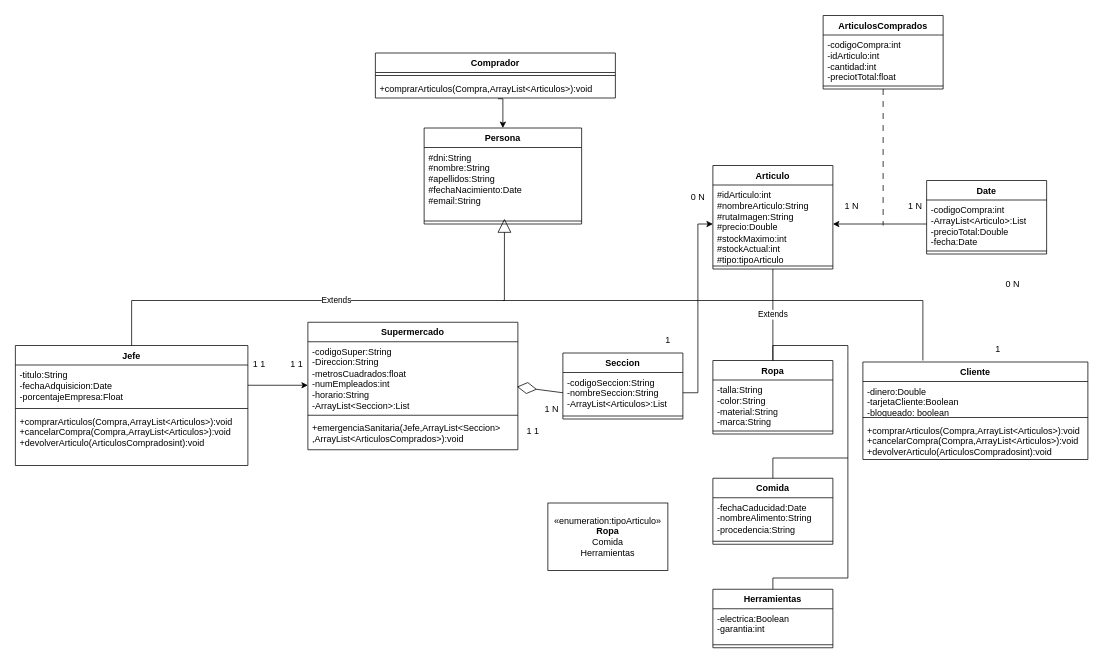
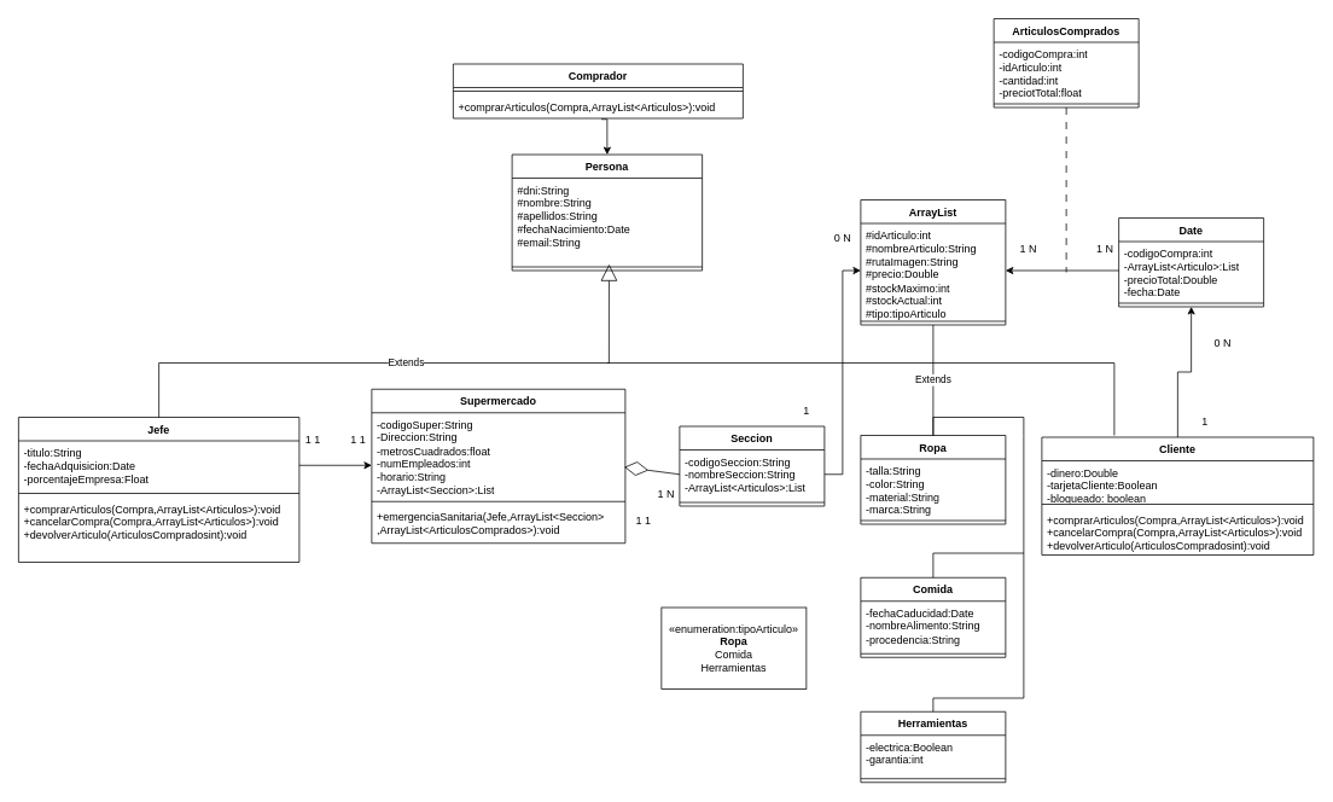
  <mxCell id="0" />
  <mxCell id="1" parent="0" />
  <mxCell id="2" value="Jefe" style="swimlane;fontStyle=1;align=center;verticalAlign=top;childLayout=stackLayout;horizontal=1;startSize=26;horizontalStack=0;resizeParent=1;resizeParentMax=0;resizeLast=0;collapsible=1;marginBottom=0;whiteSpace=wrap;html=1;" vertex="1" parent="1"><mxGeometry x="20" y="460" width="310" height="160" as="geometry" /></mxCell>
  <mxCell id="3" value="-titulo:String&lt;br&gt;-fechaAdquisicion:Date&lt;br&gt;-porcentajeEmpresa:Float" style="text;strokeColor=none;fillColor=none;align=left;verticalAlign=top;spacingLeft=4;spacingRight=4;overflow=hidden;rotatable=0;points=[[0,0.5],[1,0.5]];portConstraint=eastwest;whiteSpace=wrap;html=1;" vertex="1" parent="2"><mxGeometry y="26" width="310" height="54" as="geometry" /></mxCell>
  <mxCell id="4" value="" style="line;strokeWidth=1;fillColor=none;align=left;verticalAlign=middle;spacingTop=-1;spacingLeft=3;spacingRight=3;rotatable=0;labelPosition=right;points=[];portConstraint=eastwest;strokeColor=inherit;" vertex="1" parent="2"><mxGeometry y="80" width="310" height="8" as="geometry" /></mxCell>
  <mxCell id="5" value="+comprarArticulos(Compra,ArrayList&amp;lt;Articulos&amp;gt;):void&lt;br style=&quot;border-color: var(--border-color);&quot;&gt;+cancelarCompra(Compra,ArrayList&amp;lt;Articulos&amp;gt;):void&lt;br style=&quot;border-color: var(--border-color);&quot;&gt;+devolverArticulo(ArticulosCompradosint):void" style="text;strokeColor=none;fillColor=none;align=left;verticalAlign=top;spacingLeft=4;spacingRight=4;overflow=hidden;rotatable=0;points=[[0,0.5],[1,0.5]];portConstraint=eastwest;whiteSpace=wrap;html=1;" vertex="1" parent="2"><mxGeometry y="88" width="310" height="72" as="geometry" /></mxCell>
+ <mxCell id="6" style="edgeStyle=orthogonalEdgeStyle;rounded=0;orthogonalLoop=1;jettySize=auto;html=1;exitX=0.5;exitY=0;exitDx=0;exitDy=0;entryX=0.5;entryY=1;entryDx=0;entryDy=0;" edge="1" parent="1" source="7" target="42"><mxGeometry relative="1" as="geometry"><mxPoint x="1299.48" y="363.948" as="targetPoint" /></mxGeometry></mxCell>
  <mxCell id="7" value="Cliente" style="swimlane;fontStyle=1;align=center;verticalAlign=top;childLayout=stackLayout;horizontal=1;startSize=26;horizontalStack=0;resizeParent=1;resizeParentMax=0;resizeLast=0;collapsible=1;marginBottom=0;whiteSpace=wrap;html=1;" vertex="1" parent="1"><mxGeometry x="1150" y="482" width="300" height="130" as="geometry" /></mxCell>
  <mxCell id="8" value="-dinero:Double&lt;br&gt;-tarjetaCliente:Boolean&lt;br&gt;-bloqueado: boolean" style="text;strokeColor=none;fillColor=none;align=left;verticalAlign=top;spacingLeft=4;spacingRight=4;overflow=hidden;rotatable=0;points=[[0,0.5],[1,0.5]];portConstraint=eastwest;whiteSpace=wrap;html=1;" vertex="1" parent="7"><mxGeometry y="26" width="300" height="44" as="geometry" /></mxCell>
  <mxCell id="9" value="" style="line;strokeWidth=1;fillColor=none;align=left;verticalAlign=middle;spacingTop=-1;spacingLeft=3;spacingRight=3;rotatable=0;labelPosition=right;points=[];portConstraint=eastwest;strokeColor=inherit;" vertex="1" parent="7"><mxGeometry y="70" width="300" height="8" as="geometry" /></mxCell>
  <mxCell id="10" value="+comprarArticulos(Compra,ArrayList&amp;lt;Articulos&amp;gt;):void&lt;br&gt;+cancelarCompra(Compra,ArrayList&amp;lt;Articulos&amp;gt;):void&lt;br&gt;+devolverArticulo(ArticulosCompradosint):void" style="text;strokeColor=none;fillColor=none;align=left;verticalAlign=top;spacingLeft=4;spacingRight=4;overflow=hidden;rotatable=0;points=[[0,0.5],[1,0.5]];portConstraint=eastwest;whiteSpace=wrap;html=1;" vertex="1" parent="7"><mxGeometry y="78" width="300" height="52" as="geometry" /></mxCell>
  <mxCell id="11" value="Seccion" style="swimlane;fontStyle=1;align=center;verticalAlign=top;childLayout=stackLayout;horizontal=1;startSize=26;horizontalStack=0;resizeParent=1;resizeParentMax=0;resizeLast=0;collapsible=1;marginBottom=0;whiteSpace=wrap;html=1;" vertex="1" parent="1"><mxGeometry x="750" y="470" width="160" height="88" as="geometry" /></mxCell>
  <mxCell id="12" value="-codigoSeccion:String&lt;br&gt;-nombreSeccion:String&lt;br&gt;-ArrayList&amp;lt;Articulos&amp;gt;:List" style="text;strokeColor=none;fillColor=none;align=left;verticalAlign=top;spacingLeft=4;spacingRight=4;overflow=hidden;rotatable=0;points=[[0,0.5],[1,0.5]];portConstraint=eastwest;whiteSpace=wrap;html=1;" vertex="1" parent="11"><mxGeometry y="26" width="160" height="54" as="geometry" /></mxCell>
  <mxCell id="13" value="" style="line;strokeWidth=1;fillColor=none;align=left;verticalAlign=middle;spacingTop=-1;spacingLeft=3;spacingRight=3;rotatable=0;labelPosition=right;points=[];portConstraint=eastwest;strokeColor=inherit;" vertex="1" parent="11"><mxGeometry y="80" width="160" height="8" as="geometry" /></mxCell>
- <mxCell id="14" value="Articulo" style="swimlane;fontStyle=1;align=center;verticalAlign=top;childLayout=stackLayout;horizontal=1;startSize=26;horizontalStack=0;resizeParent=1;resizeParentMax=0;resizeLast=0;collapsible=1;marginBottom=0;whiteSpace=wrap;html=1;" vertex="1" parent="1"><mxGeometry x="950" y="220" width="160" height="138" as="geometry" /></mxCell>
+ <mxCell id="14" value="ArrayList" style="swimlane;fontStyle=1;align=center;verticalAlign=top;childLayout=stackLayout;horizontal=1;startSize=26;horizontalStack=0;resizeParent=1;resizeParentMax=0;resizeLast=0;collapsible=1;marginBottom=0;whiteSpace=wrap;html=1;" vertex="1" parent="1"><mxGeometry x="950" y="220" width="160" height="138" as="geometry" /></mxCell>
  <mxCell id="15" value="#idArticulo:int&lt;br&gt;#nombreArticulo:String&lt;br&gt;#rutaImagen:String&lt;br&gt;#precio:Double&lt;br&gt;#stockMaximo:int&lt;br&gt;#stockActual:int&lt;br&gt;#tipo:tipoArticulo" style="text;strokeColor=none;fillColor=none;align=left;verticalAlign=top;spacingLeft=4;spacingRight=4;overflow=hidden;rotatable=0;points=[[0,0.5],[1,0.5]];portConstraint=eastwest;whiteSpace=wrap;html=1;" vertex="1" parent="14"><mxGeometry y="26" width="160" height="104" as="geometry" /></mxCell>
  <mxCell id="16" value="" style="line;strokeWidth=1;fillColor=none;align=left;verticalAlign=middle;spacingTop=-1;spacingLeft=3;spacingRight=3;rotatable=0;labelPosition=right;points=[];portConstraint=eastwest;strokeColor=inherit;" vertex="1" parent="14"><mxGeometry y="130" width="160" height="8" as="geometry" /></mxCell>
  <mxCell id="17" value="Ropa" style="swimlane;fontStyle=1;align=center;verticalAlign=top;childLayout=stackLayout;horizontal=1;startSize=26;horizontalStack=0;resizeParent=1;resizeParentMax=0;resizeLast=0;collapsible=1;marginBottom=0;whiteSpace=wrap;html=1;" vertex="1" parent="1"><mxGeometry x="950" y="480" width="160" height="98" as="geometry" /></mxCell>
  <mxCell id="18" value="-talla:String&lt;br&gt;-color:String&lt;br&gt;-material:String&lt;br&gt;-marca:String" style="text;strokeColor=none;fillColor=none;align=left;verticalAlign=top;spacingLeft=4;spacingRight=4;overflow=hidden;rotatable=0;points=[[0,0.5],[1,0.5]];portConstraint=eastwest;whiteSpace=wrap;html=1;" vertex="1" parent="17"><mxGeometry y="26" width="160" height="64" as="geometry" /></mxCell>
  <mxCell id="19" value="" style="line;strokeWidth=1;fillColor=none;align=left;verticalAlign=middle;spacingTop=-1;spacingLeft=3;spacingRight=3;rotatable=0;labelPosition=right;points=[];portConstraint=eastwest;strokeColor=inherit;" vertex="1" parent="17"><mxGeometry y="90" width="160" height="8" as="geometry" /></mxCell>
  <mxCell id="20" value="" style="endArrow=none;html=1;rounded=0;exitX=0.5;exitY=0.026;exitDx=0;exitDy=0;exitPerimeter=0;" edge="1" parent="17" source="21"><mxGeometry width="50" height="50" relative="1" as="geometry"><mxPoint x="80" y="148" as="sourcePoint" /><mxPoint x="80" as="targetPoint" /><Array as="points"><mxPoint x="80" y="130" /><mxPoint x="180" y="130" /><mxPoint x="180" /><mxPoint x="180" y="-20" /><mxPoint x="80" y="-20" /></Array></mxGeometry></mxCell>
  <mxCell id="21" value="Comida" style="swimlane;fontStyle=1;align=center;verticalAlign=top;childLayout=stackLayout;horizontal=1;startSize=26;horizontalStack=0;resizeParent=1;resizeParentMax=0;resizeLast=0;collapsible=1;marginBottom=0;whiteSpace=wrap;html=1;" vertex="1" parent="1"><mxGeometry x="950" y="637" width="160" height="88" as="geometry" /></mxCell>
  <mxCell id="22" value="-fechaCaducidad:Date&lt;br&gt;-nombreAlimento:String&lt;br&gt;-procedencia:String" style="text;strokeColor=none;fillColor=none;align=left;verticalAlign=top;spacingLeft=4;spacingRight=4;overflow=hidden;rotatable=0;points=[[0,0.5],[1,0.5]];portConstraint=eastwest;whiteSpace=wrap;html=1;" vertex="1" parent="21"><mxGeometry y="26" width="160" height="54" as="geometry" /></mxCell>
  <mxCell id="23" value="" style="line;strokeWidth=1;fillColor=none;align=left;verticalAlign=middle;spacingTop=-1;spacingLeft=3;spacingRight=3;rotatable=0;labelPosition=right;points=[];portConstraint=eastwest;strokeColor=inherit;" vertex="1" parent="21"><mxGeometry y="80" width="160" height="8" as="geometry" /></mxCell>
  <mxCell id="24" value="" style="endArrow=none;html=1;rounded=0;" edge="1" parent="21"><mxGeometry width="50" height="50" relative="1" as="geometry"><mxPoint x="80" y="148" as="sourcePoint" /><mxPoint x="180" y="-27" as="targetPoint" /><Array as="points"><mxPoint x="80" y="133" /><mxPoint x="180" y="133" /></Array></mxGeometry></mxCell>
  <mxCell id="25" value="Herramientas" style="swimlane;fontStyle=1;align=center;verticalAlign=top;childLayout=stackLayout;horizontal=1;startSize=26;horizontalStack=0;resizeParent=1;resizeParentMax=0;resizeLast=0;collapsible=1;marginBottom=0;whiteSpace=wrap;html=1;" vertex="1" parent="1"><mxGeometry x="950" y="785" width="160" height="78" as="geometry" /></mxCell>
  <mxCell id="26" value="-electrica:Boolean&lt;br&gt;-garantia:int" style="text;strokeColor=none;fillColor=none;align=left;verticalAlign=top;spacingLeft=4;spacingRight=4;overflow=hidden;rotatable=0;points=[[0,0.5],[1,0.5]];portConstraint=eastwest;whiteSpace=wrap;html=1;" vertex="1" parent="25"><mxGeometry y="26" width="160" height="44" as="geometry" /></mxCell>
  <mxCell id="27" value="" style="line;strokeWidth=1;fillColor=none;align=left;verticalAlign=middle;spacingTop=-1;spacingLeft=3;spacingRight=3;rotatable=0;labelPosition=right;points=[];portConstraint=eastwest;strokeColor=inherit;" vertex="1" parent="25"><mxGeometry y="70" width="160" height="8" as="geometry" /></mxCell>
  <mxCell id="28" value="Extends" style="endArrow=block;endSize=16;endFill=0;html=1;rounded=0;exitX=0.5;exitY=0;exitDx=0;exitDy=0;entryX=0.51;entryY=0.125;entryDx=0;entryDy=0;entryPerimeter=0;" edge="1" parent="1" source="2" target="59"><mxGeometry width="160" relative="1" as="geometry"><mxPoint x="350" y="479" as="sourcePoint" /><mxPoint x="672.1" y="324" as="targetPoint" /><Array as="points"><mxPoint x="175" y="400" /><mxPoint x="672" y="400" /></Array></mxGeometry></mxCell>
  <mxCell id="29" value="" style="endArrow=none;html=1;rounded=0;" edge="1" parent="1"><mxGeometry width="50" height="50" relative="1" as="geometry"><mxPoint x="670" y="400" as="sourcePoint" /><mxPoint x="1230" y="480" as="targetPoint" /><Array as="points"><mxPoint x="1230" y="400" /></Array></mxGeometry></mxCell>
  <mxCell id="30" value="" style="edgeStyle=orthogonalEdgeStyle;rounded=0;orthogonalLoop=1;jettySize=auto;html=1;" edge="1" parent="1" source="3"><mxGeometry relative="1" as="geometry"><mxPoint x="410" y="513" as="targetPoint" /></mxGeometry></mxCell>
  <mxCell id="31" value="1 1" style="text;html=1;align=center;verticalAlign=middle;resizable=0;points=[];autosize=1;strokeColor=none;fillColor=none;" vertex="1" parent="1"><mxGeometry x="325" y="470" width="40" height="30" as="geometry" /></mxCell>
  <mxCell id="32" value="1 1" style="text;html=1;align=center;verticalAlign=middle;resizable=0;points=[];autosize=1;strokeColor=none;fillColor=none;" vertex="1" parent="1"><mxGeometry x="375" y="470" width="40" height="30" as="geometry" /></mxCell>
  <mxCell id="33" value="" style="endArrow=diamondThin;endFill=0;endSize=24;html=1;rounded=0;entryX=0.996;entryY=0.638;entryDx=0;entryDy=0;exitX=0;exitY=0.5;exitDx=0;exitDy=0;entryPerimeter=0;" edge="1" parent="1" source="12" target="61"><mxGeometry width="160" relative="1" as="geometry"><mxPoint x="590" y="560" as="sourcePoint" /><mxPoint x="680" y="523" as="targetPoint" /><Array as="points" /></mxGeometry></mxCell>
  <mxCell id="34" value="1 1" style="text;html=1;align=center;verticalAlign=middle;resizable=0;points=[];autosize=1;strokeColor=none;fillColor=none;" vertex="1" parent="1"><mxGeometry x="690" y="560" width="40" height="30" as="geometry" /></mxCell>
  <mxCell id="35" value="1 N" style="text;html=1;align=center;verticalAlign=middle;resizable=0;points=[];autosize=1;strokeColor=none;fillColor=none;" vertex="1" parent="1"><mxGeometry x="715" y="530" width="40" height="30" as="geometry" /></mxCell>
  <mxCell id="36" value="Extends" style="endArrow=none;endSize=16;endFill=0;html=1;rounded=0;entryX=0.5;entryY=1;entryDx=0;entryDy=0;exitX=0.5;exitY=0;exitDx=0;exitDy=0;" edge="1" parent="1" source="17" target="14"><mxGeometry width="160" relative="1" as="geometry"><mxPoint x="990" y="460" as="sourcePoint" /><mxPoint x="1029.04" y="388.004" as="targetPoint" /></mxGeometry></mxCell>
  <mxCell id="37" style="edgeStyle=orthogonalEdgeStyle;rounded=0;orthogonalLoop=1;jettySize=auto;html=1;exitX=1;exitY=0.5;exitDx=0;exitDy=0;entryX=0;entryY=0.5;entryDx=0;entryDy=0;" edge="1" parent="1" source="12" target="15"><mxGeometry relative="1" as="geometry" /></mxCell>
  <mxCell id="38" value="1" style="text;html=1;align=center;verticalAlign=middle;resizable=0;points=[];autosize=1;strokeColor=none;fillColor=none;" vertex="1" parent="1"><mxGeometry x="875" y="438" width="30" height="30" as="geometry" /></mxCell>
  <mxCell id="39" value="0 N" style="text;html=1;align=center;verticalAlign=middle;resizable=0;points=[];autosize=1;strokeColor=none;fillColor=none;" vertex="1" parent="1"><mxGeometry x="910" y="248" width="40" height="30" as="geometry" /></mxCell>
  <mxCell id="40" value="1" style="text;html=1;align=center;verticalAlign=middle;resizable=0;points=[];autosize=1;strokeColor=none;fillColor=none;" vertex="1" parent="1"><mxGeometry x="1315" y="450" width="30" height="30" as="geometry" /></mxCell>
  <mxCell id="41" value="1 N" style="text;html=1;align=center;verticalAlign=middle;resizable=0;points=[];autosize=1;strokeColor=none;fillColor=none;" vertex="1" parent="1"><mxGeometry x="1115" y="260" width="40" height="30" as="geometry" /></mxCell>
  <mxCell id="42" value="Date" style="swimlane;fontStyle=1;align=center;verticalAlign=top;childLayout=stackLayout;horizontal=1;startSize=26;horizontalStack=0;resizeParent=1;resizeParentMax=0;resizeLast=0;collapsible=1;marginBottom=0;whiteSpace=wrap;html=1;" vertex="1" parent="1"><mxGeometry x="1235" y="240" width="160" height="98" as="geometry" /></mxCell>
  <mxCell id="43" value="-codigoCompra:int&lt;br&gt;-ArrayList&amp;lt;Articulo&amp;gt;:List&lt;br&gt;-precioTotal:Double&lt;br&gt;-fecha:Date" style="text;strokeColor=none;fillColor=none;align=left;verticalAlign=top;spacingLeft=4;spacingRight=4;overflow=hidden;rotatable=0;points=[[0,0.5],[1,0.5]];portConstraint=eastwest;whiteSpace=wrap;html=1;" vertex="1" parent="42"><mxGeometry y="26" width="160" height="64" as="geometry" /></mxCell>
  <mxCell id="44" value="" style="line;strokeWidth=1;fillColor=none;align=left;verticalAlign=middle;spacingTop=-1;spacingLeft=3;spacingRight=3;rotatable=0;labelPosition=right;points=[];portConstraint=eastwest;strokeColor=inherit;" vertex="1" parent="42"><mxGeometry y="90" width="160" height="8" as="geometry" /></mxCell>
  <mxCell id="45" style="edgeStyle=orthogonalEdgeStyle;rounded=0;orthogonalLoop=1;jettySize=auto;html=1;exitX=0.511;exitY=1.038;exitDx=0;exitDy=0;entryX=0.5;entryY=0;entryDx=0;entryDy=0;exitPerimeter=0;" edge="1" parent="1" source="48"><mxGeometry relative="1" as="geometry"><mxPoint x="670" y="170" as="targetPoint" /></mxGeometry></mxCell>
  <mxCell id="46" value="Comprador" style="swimlane;fontStyle=1;align=center;verticalAlign=top;childLayout=stackLayout;horizontal=1;startSize=26;horizontalStack=0;resizeParent=1;resizeParentMax=0;resizeLast=0;collapsible=1;marginBottom=0;whiteSpace=wrap;html=1;" vertex="1" parent="1"><mxGeometry x="500" y="70" width="320" height="60" as="geometry" /></mxCell>
  <mxCell id="47" value="" style="line;strokeWidth=1;fillColor=none;align=left;verticalAlign=middle;spacingTop=-1;spacingLeft=3;spacingRight=3;rotatable=0;labelPosition=right;points=[];portConstraint=eastwest;strokeColor=inherit;" vertex="1" parent="46"><mxGeometry y="26" width="320" height="8" as="geometry" /></mxCell>
  <mxCell id="48" value="+comprarArticulos(Compra,ArrayList&amp;lt;Articulos&amp;gt;):void" style="text;strokeColor=none;fillColor=none;align=left;verticalAlign=top;spacingLeft=4;spacingRight=4;overflow=hidden;rotatable=0;points=[[0,0.5],[1,0.5]];portConstraint=eastwest;whiteSpace=wrap;html=1;" vertex="1" parent="46"><mxGeometry y="34" width="320" height="26" as="geometry" /></mxCell>
  <mxCell id="49" value="«enumeration:tipoArticulo»&lt;br&gt;&lt;b&gt;Ropa&lt;br&gt;&lt;/b&gt;Comida&lt;br&gt;Herramientas" style="html=1;whiteSpace=wrap;" vertex="1" parent="1"><mxGeometry x="730" y="670" width="160" height="90" as="geometry" /></mxCell>
  <mxCell id="50" style="edgeStyle=orthogonalEdgeStyle;rounded=0;orthogonalLoop=1;jettySize=auto;html=1;exitX=0;exitY=0.5;exitDx=0;exitDy=0;" edge="1" parent="1" source="43" target="15"><mxGeometry relative="1" as="geometry" /></mxCell>
  <mxCell id="51" style="edgeStyle=orthogonalEdgeStyle;rounded=0;orthogonalLoop=1;jettySize=auto;html=1;dashed=1;dashPattern=8 8;endArrow=none;endFill=0;" edge="1" parent="1" source="52"><mxGeometry relative="1" as="geometry"><mxPoint x="1177" y="300" as="targetPoint" /></mxGeometry></mxCell>
  <mxCell id="52" value="ArticulosComprados" style="swimlane;fontStyle=1;align=center;verticalAlign=top;childLayout=stackLayout;horizontal=1;startSize=26;horizontalStack=0;resizeParent=1;resizeParentMax=0;resizeLast=0;collapsible=1;marginBottom=0;whiteSpace=wrap;html=1;" vertex="1" parent="1"><mxGeometry x="1097" y="20" width="160" height="98" as="geometry" /></mxCell>
  <mxCell id="53" value="-codigoCompra:int&lt;br&gt;-idArticulo:int&lt;br&gt;-cantidad:int&lt;br&gt;-preciotTotal:float" style="text;strokeColor=none;fillColor=none;align=left;verticalAlign=top;spacingLeft=4;spacingRight=4;overflow=hidden;rotatable=0;points=[[0,0.5],[1,0.5]];portConstraint=eastwest;whiteSpace=wrap;html=1;" vertex="1" parent="52"><mxGeometry y="26" width="160" height="64" as="geometry" /></mxCell>
  <mxCell id="54" value="" style="line;strokeWidth=1;fillColor=none;align=left;verticalAlign=middle;spacingTop=-1;spacingLeft=3;spacingRight=3;rotatable=0;labelPosition=right;points=[];portConstraint=eastwest;strokeColor=inherit;" vertex="1" parent="52"><mxGeometry y="90" width="160" height="8" as="geometry" /></mxCell>
  <mxCell id="55" value="0 N" style="text;html=1;strokeColor=none;fillColor=none;align=center;verticalAlign=middle;whiteSpace=wrap;rounded=0;" vertex="1" parent="1"><mxGeometry x="1320" y="364" width="60" height="30" as="geometry" /></mxCell>
  <mxCell id="56" value="1 N" style="text;html=1;strokeColor=none;fillColor=none;align=center;verticalAlign=middle;whiteSpace=wrap;rounded=0;" vertex="1" parent="1"><mxGeometry x="1190" y="260" width="60" height="30" as="geometry" /></mxCell>
  <mxCell id="57" value="Persona" style="swimlane;fontStyle=1;align=center;verticalAlign=top;childLayout=stackLayout;horizontal=1;startSize=26;horizontalStack=0;resizeParent=1;resizeParentMax=0;resizeLast=0;collapsible=1;marginBottom=0;whiteSpace=wrap;html=1;" vertex="1" parent="1"><mxGeometry x="565" y="170" width="210" height="128" as="geometry" /></mxCell>
  <mxCell id="58" value="#dni:String&lt;br style=&quot;border-color: var(--border-color);&quot;&gt;#nombre:String&lt;br style=&quot;border-color: var(--border-color);&quot;&gt;#apellidos:String&lt;br style=&quot;border-color: var(--border-color);&quot;&gt;#fechaNacimiento:Date&lt;br style=&quot;border-color: var(--border-color);&quot;&gt;#email:String" style="text;strokeColor=none;fillColor=none;align=left;verticalAlign=top;spacingLeft=4;spacingRight=4;overflow=hidden;rotatable=0;points=[[0,0.5],[1,0.5]];portConstraint=eastwest;whiteSpace=wrap;html=1;" vertex="1" parent="57"><mxGeometry y="26" width="210" height="94" as="geometry" /></mxCell>
  <mxCell id="59" value="" style="line;strokeWidth=1;fillColor=none;align=left;verticalAlign=middle;spacingTop=-1;spacingLeft=3;spacingRight=3;rotatable=0;labelPosition=right;points=[];portConstraint=eastwest;strokeColor=inherit;" vertex="1" parent="57"><mxGeometry y="120" width="210" height="8" as="geometry" /></mxCell>
  <mxCell id="60" value="Supermercado" style="swimlane;fontStyle=1;align=center;verticalAlign=top;childLayout=stackLayout;horizontal=1;startSize=26;horizontalStack=0;resizeParent=1;resizeParentMax=0;resizeLast=0;collapsible=1;marginBottom=0;whiteSpace=wrap;html=1;" vertex="1" parent="1"><mxGeometry x="410" y="429" width="280" height="170" as="geometry" /></mxCell>
  <mxCell id="61" value="-codigoSuper:String&lt;br style=&quot;border-color: var(--border-color);&quot;&gt;-Direccion:String&lt;br style=&quot;border-color: var(--border-color);&quot;&gt;-metrosCuadrados:float&lt;br style=&quot;border-color: var(--border-color);&quot;&gt;-numEmpleados:int&lt;br style=&quot;border-color: var(--border-color);&quot;&gt;-horario:String&lt;br style=&quot;border-color: var(--border-color);&quot;&gt;-ArrayList&amp;lt;Seccion&amp;gt;:List" style="text;strokeColor=none;fillColor=none;align=left;verticalAlign=top;spacingLeft=4;spacingRight=4;overflow=hidden;rotatable=0;points=[[0,0.5],[1,0.5]];portConstraint=eastwest;whiteSpace=wrap;html=1;" vertex="1" parent="60"><mxGeometry y="26" width="280" height="94" as="geometry" /></mxCell>
  <mxCell id="62" value="" style="line;strokeWidth=1;fillColor=none;align=left;verticalAlign=middle;spacingTop=-1;spacingLeft=3;spacingRight=3;rotatable=0;labelPosition=right;points=[];portConstraint=eastwest;strokeColor=inherit;" vertex="1" parent="60"><mxGeometry y="120" width="280" height="8" as="geometry" /></mxCell>
  <mxCell id="63" value="+emergenciaSanitaria(Jefe,ArrayList&amp;lt;Seccion&amp;gt; ,ArrayList&amp;lt;ArticulosComprados&amp;gt;):void" style="text;strokeColor=none;fillColor=none;align=left;verticalAlign=top;spacingLeft=4;spacingRight=4;overflow=hidden;rotatable=0;points=[[0,0.5],[1,0.5]];portConstraint=eastwest;whiteSpace=wrap;html=1;" vertex="1" parent="60"><mxGeometry y="128" width="280" height="42" as="geometry" /></mxCell>
